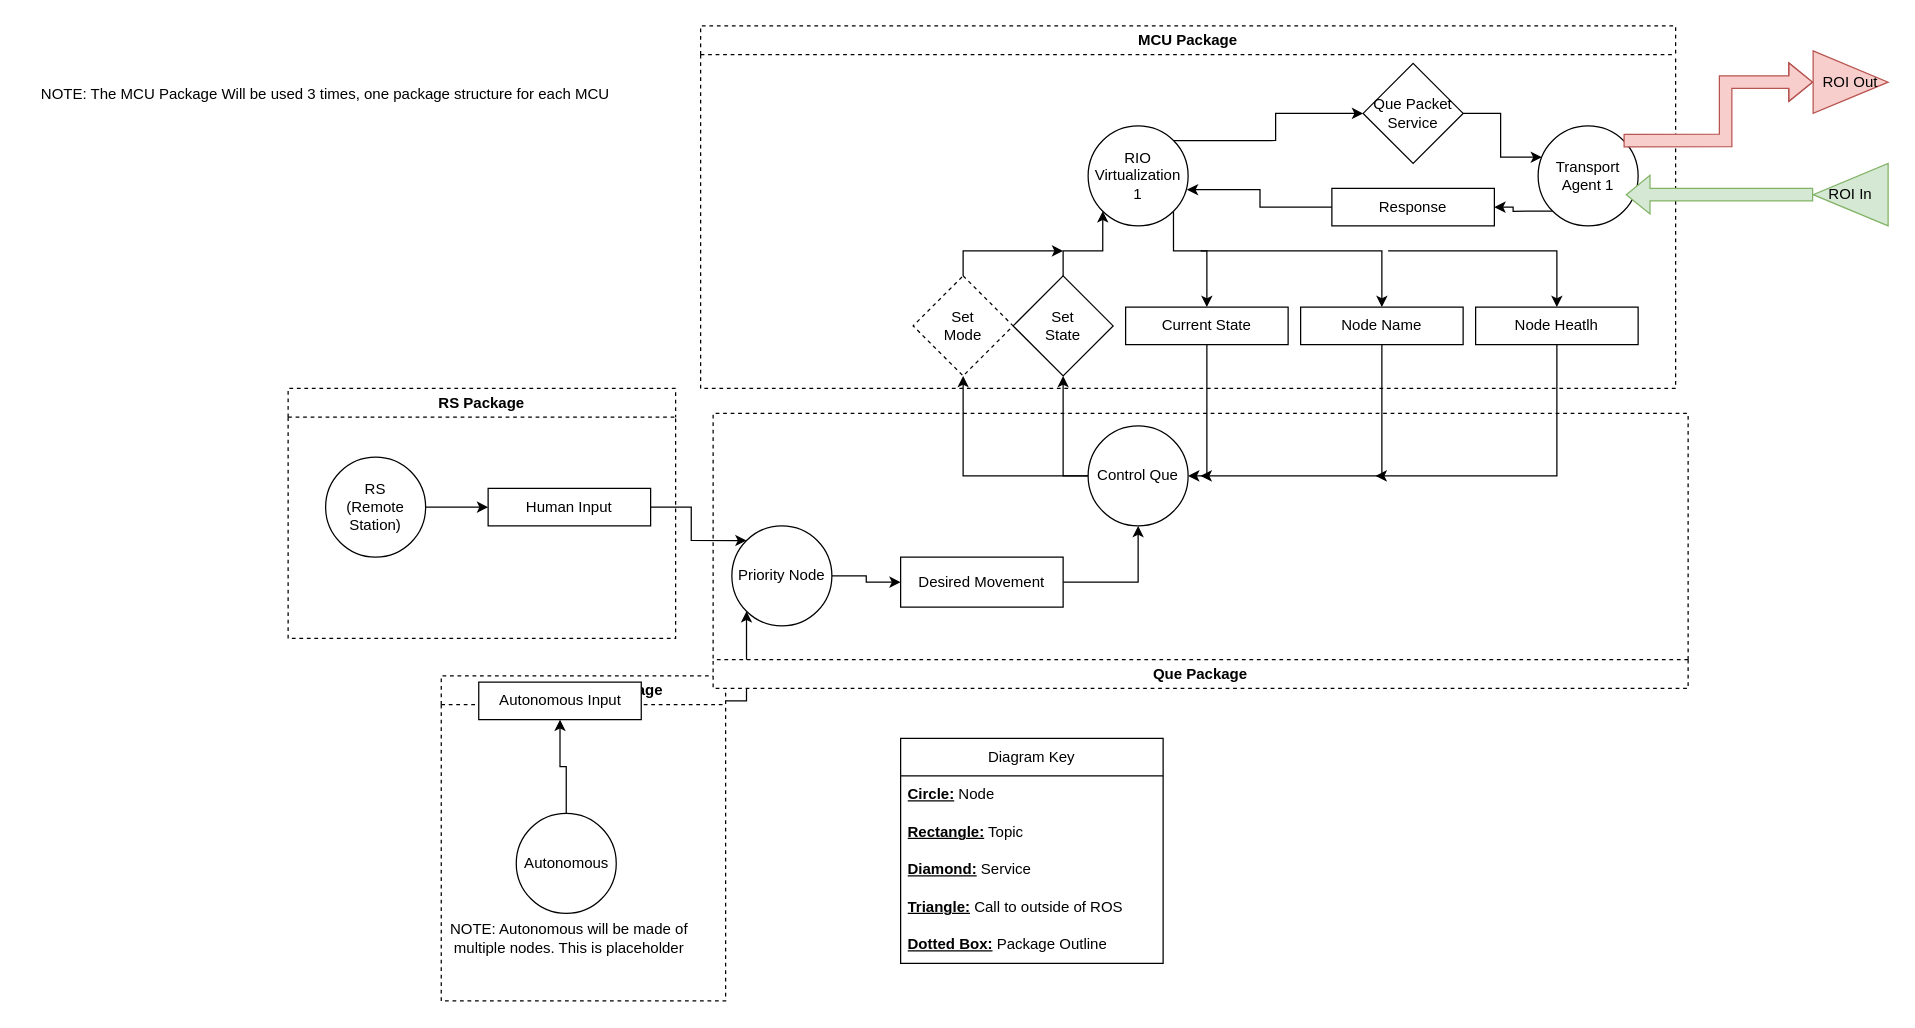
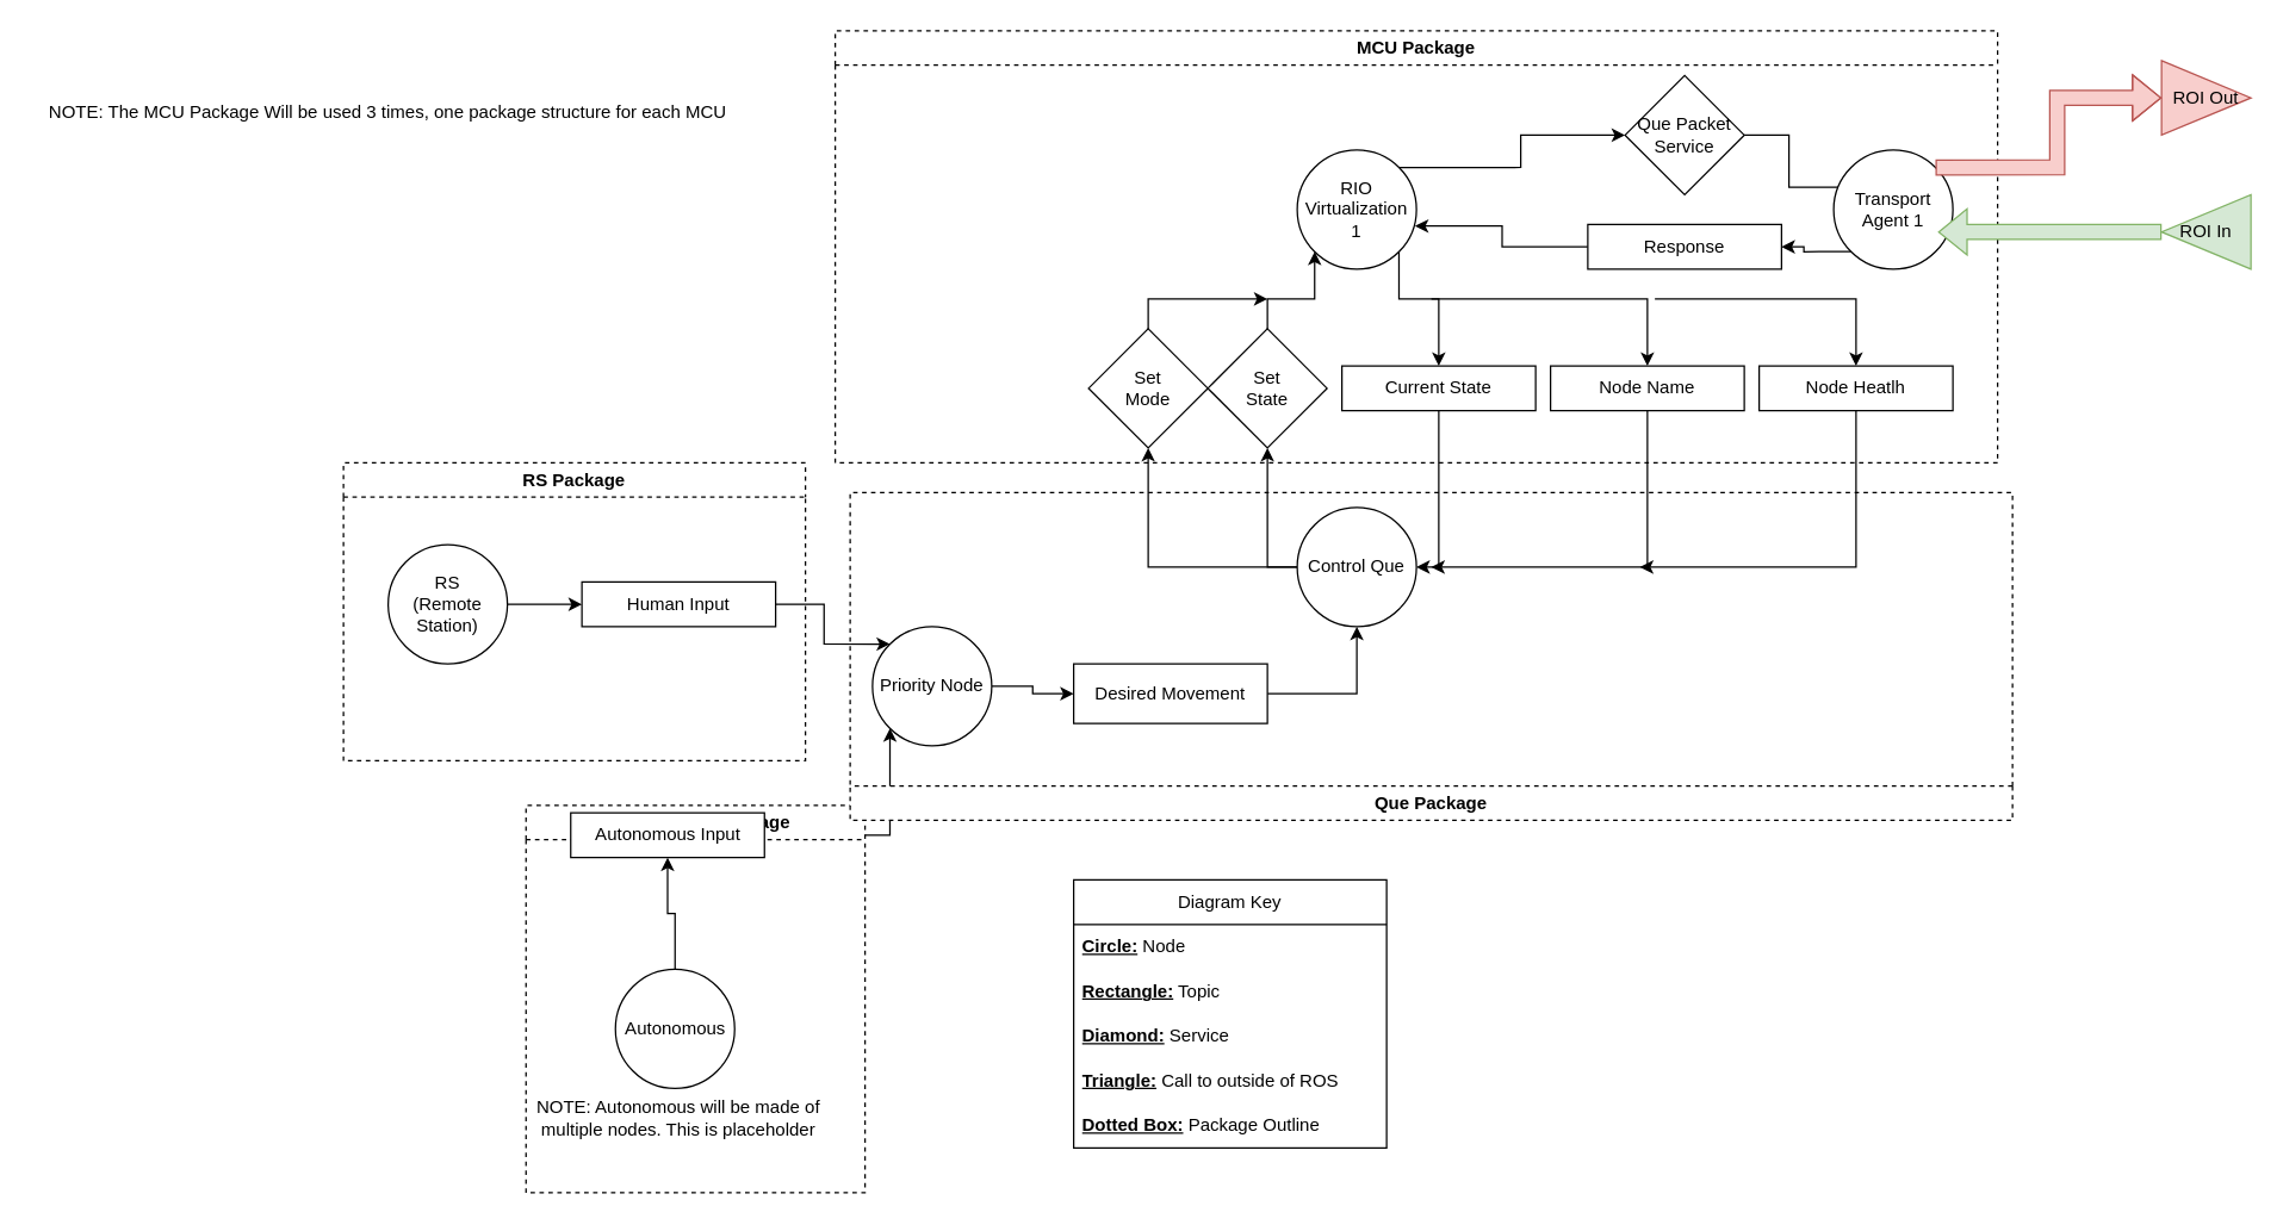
  <mxCell id="0" />
  <mxCell id="1" parent="0" />
  <mxCell id="2" value="" style="edgeStyle=orthogonalEdgeStyle;rounded=0;orthogonalLoop=1;jettySize=auto;html=1;" edge="1" parent="1" source="3" target="5"><mxGeometry relative="1" as="geometry" /></mxCell>
  <mxCell id="3" value="&lt;div&gt;RS&lt;/div&gt;&lt;div&gt;(Remote Station)&lt;br&gt;&lt;/div&gt;" style="ellipse;whiteSpace=wrap;html=1;aspect=fixed;" vertex="1" parent="1"><mxGeometry x="260" y="365" width="80" height="80" as="geometry" /></mxCell>
  <mxCell id="4" style="edgeStyle=orthogonalEdgeStyle;rounded=0;orthogonalLoop=1;jettySize=auto;html=1;exitX=1;exitY=0.5;exitDx=0;exitDy=0;entryX=0;entryY=0;entryDx=0;entryDy=0;" edge="1" parent="1" source="5" target="13"><mxGeometry relative="1" as="geometry" /></mxCell>
  <mxCell id="5" value="Human Input" style="rounded=0;whiteSpace=wrap;html=1;" vertex="1" parent="1"><mxGeometry x="390" y="390" width="130" height="30" as="geometry" /></mxCell>
  <mxCell id="6" style="edgeStyle=orthogonalEdgeStyle;rounded=0;orthogonalLoop=1;jettySize=auto;html=1;exitX=1;exitY=0.5;exitDx=0;exitDy=0;entryX=0;entryY=1;entryDx=0;entryDy=0;" edge="1" parent="1" source="8" target="13"><mxGeometry relative="1" as="geometry" /></mxCell>
  <mxCell id="7" value="Autonomous Package" style="swimlane;whiteSpace=wrap;html=1;dashed=1;" vertex="1" parent="1"><mxGeometry x="352.5" y="540" width="227.5" height="260" as="geometry" /></mxCell>
  <mxCell id="8" value="Autonomous Input" style="rounded=0;whiteSpace=wrap;html=1;" vertex="1" parent="7"><mxGeometry x="30" y="5" width="130" height="30" as="geometry" /></mxCell>
  <mxCell id="9" style="edgeStyle=orthogonalEdgeStyle;rounded=0;orthogonalLoop=1;jettySize=auto;html=1;entryX=0.5;entryY=1;entryDx=0;entryDy=0;" edge="1" parent="7" source="10" target="8"><mxGeometry relative="1" as="geometry" /></mxCell>
  <mxCell id="10" value="Autonomous" style="ellipse;whiteSpace=wrap;html=1;aspect=fixed;" vertex="1" parent="7"><mxGeometry x="60" y="110" width="80" height="80" as="geometry" /></mxCell>
  <mxCell id="11" value="NOTE: Autonomous will be made of multiple nodes. This is placeholder" style="text;html=1;align=center;verticalAlign=middle;whiteSpace=wrap;rounded=0;" vertex="1" parent="7"><mxGeometry x="2.5" y="190" width="200" height="40" as="geometry" /></mxCell>
  <mxCell id="12" style="edgeStyle=orthogonalEdgeStyle;rounded=0;orthogonalLoop=1;jettySize=auto;html=1;exitX=1;exitY=0.5;exitDx=0;exitDy=0;entryX=0;entryY=0.5;entryDx=0;entryDy=0;" edge="1" parent="1" source="13" target="19"><mxGeometry relative="1" as="geometry" /></mxCell>
  <mxCell id="13" value="Priority Node" style="ellipse;whiteSpace=wrap;html=1;aspect=fixed;" vertex="1" parent="1"><mxGeometry x="585" y="420" width="80" height="80" as="geometry" /></mxCell>
  <mxCell id="14" style="edgeStyle=orthogonalEdgeStyle;rounded=0;orthogonalLoop=1;jettySize=auto;html=1;exitX=0;exitY=0.5;exitDx=0;exitDy=0;entryX=0.5;entryY=1;entryDx=0;entryDy=0;" edge="1" parent="1" source="17" target="24"><mxGeometry relative="1" as="geometry" /></mxCell>
  <mxCell id="15" style="edgeStyle=orthogonalEdgeStyle;rounded=0;orthogonalLoop=1;jettySize=auto;html=1;exitX=0.5;exitY=1;exitDx=0;exitDy=0;entryX=1;entryY=0.5;entryDx=0;entryDy=0;" edge="1" parent="1" source="25" target="17"><mxGeometry relative="1" as="geometry"><Array as="points"><mxPoint x="965" y="380" /></Array></mxGeometry></mxCell>
  <mxCell id="16" style="edgeStyle=orthogonalEdgeStyle;rounded=0;orthogonalLoop=1;jettySize=auto;html=1;entryX=0.5;entryY=1;entryDx=0;entryDy=0;" edge="1" parent="1" source="17" target="35"><mxGeometry relative="1" as="geometry" /></mxCell>
  <mxCell id="17" value="Control Que" style="ellipse;whiteSpace=wrap;html=1;aspect=fixed;" vertex="1" parent="1"><mxGeometry x="870" y="340" width="80" height="80" as="geometry" /></mxCell>
  <mxCell id="18" style="edgeStyle=orthogonalEdgeStyle;rounded=0;orthogonalLoop=1;jettySize=auto;html=1;exitX=1;exitY=0.5;exitDx=0;exitDy=0;entryX=0.5;entryY=1;entryDx=0;entryDy=0;" edge="1" parent="1" source="19" target="17"><mxGeometry relative="1" as="geometry" /></mxCell>
  <mxCell id="19" value="Desired Movement" style="rounded=0;whiteSpace=wrap;html=1;" vertex="1" parent="1"><mxGeometry x="720" y="445" width="130" height="40" as="geometry" /></mxCell>
  <mxCell id="20" style="edgeStyle=orthogonalEdgeStyle;rounded=0;orthogonalLoop=1;jettySize=auto;html=1;exitX=1;exitY=1;exitDx=0;exitDy=0;entryX=0.5;entryY=0;entryDx=0;entryDy=0;" edge="1" parent="1" source="22" target="25"><mxGeometry relative="1" as="geometry"><Array as="points"><mxPoint x="938" y="200" /><mxPoint x="965" y="200" /></Array></mxGeometry></mxCell>
  <mxCell id="21" style="edgeStyle=orthogonalEdgeStyle;rounded=0;orthogonalLoop=1;jettySize=auto;html=1;exitX=1;exitY=0;exitDx=0;exitDy=0;entryX=0;entryY=0.5;entryDx=0;entryDy=0;" edge="1" parent="1" source="22" target="50"><mxGeometry relative="1" as="geometry" /></mxCell>
  <mxCell id="22" value="&lt;div&gt;RIO Virtualization 1&lt;/div&gt;" style="ellipse;whiteSpace=wrap;html=1;aspect=fixed;" vertex="1" parent="1"><mxGeometry x="870" y="100" width="80" height="80" as="geometry" /></mxCell>
  <mxCell id="23" style="edgeStyle=orthogonalEdgeStyle;rounded=0;orthogonalLoop=1;jettySize=auto;html=1;exitX=0.5;exitY=0;exitDx=0;exitDy=0;entryX=0;entryY=1;entryDx=0;entryDy=0;" edge="1" parent="1" source="24" target="22"><mxGeometry relative="1" as="geometry" /></mxCell>
  <mxCell id="24" value="&lt;div&gt;Set&lt;/div&gt;&lt;div&gt;State&lt;/div&gt;" style="rhombus;whiteSpace=wrap;html=1;" vertex="1" parent="1"><mxGeometry x="810" y="220" width="80" height="80" as="geometry" /></mxCell>
  <mxCell id="25" value="&lt;div&gt;Current State&lt;/div&gt;" style="rounded=0;whiteSpace=wrap;html=1;" vertex="1" parent="1"><mxGeometry x="900" y="245" width="130" height="30" as="geometry" /></mxCell>
  <mxCell id="26" value="ROI Out" style="triangle;whiteSpace=wrap;html=1;fillColor=#f8cecc;strokeColor=#b85450;" vertex="1" parent="1"><mxGeometry x="1450" y="40" width="60" height="50" as="geometry" /></mxCell>
  <mxCell id="27" value="&lt;div&gt;ROI In&lt;/div&gt;" style="triangle;whiteSpace=wrap;html=1;fillColor=#d5e8d4;strokeColor=#82b366;direction=west;" vertex="1" parent="1"><mxGeometry x="1450" y="130" width="60" height="50" as="geometry" /></mxCell>
  <mxCell id="28" value="Diagram Key" style="swimlane;fontStyle=0;childLayout=stackLayout;horizontal=1;startSize=30;horizontalStack=0;resizeParent=1;resizeParentMax=0;resizeLast=0;collapsible=1;marginBottom=0;whiteSpace=wrap;html=1;" vertex="1" parent="1"><mxGeometry x="720" y="590" width="210" height="180" as="geometry" /></mxCell>
  <mxCell id="29" value="&lt;div&gt;&lt;b&gt;&lt;u&gt;Circle:&lt;/u&gt;&lt;/b&gt; Node&lt;/div&gt;" style="text;strokeColor=none;fillColor=none;align=left;verticalAlign=middle;spacingLeft=4;spacingRight=4;overflow=hidden;points=[[0,0.5],[1,0.5]];portConstraint=eastwest;rotatable=0;whiteSpace=wrap;html=1;" vertex="1" parent="28"><mxGeometry y="30" width="210" height="30" as="geometry" /></mxCell>
  <mxCell id="30" value="&lt;b&gt;&lt;u&gt;Rectangle:&lt;/u&gt;&lt;/b&gt; Topic" style="text;strokeColor=none;fillColor=none;align=left;verticalAlign=middle;spacingLeft=4;spacingRight=4;overflow=hidden;points=[[0,0.5],[1,0.5]];portConstraint=eastwest;rotatable=0;whiteSpace=wrap;html=1;" vertex="1" parent="28"><mxGeometry y="60" width="210" height="30" as="geometry" /></mxCell>
  <mxCell id="31" value="&lt;b&gt;&lt;u&gt;Diamond:&lt;/u&gt;&lt;/b&gt; Service" style="text;strokeColor=none;fillColor=none;align=left;verticalAlign=middle;spacingLeft=4;spacingRight=4;overflow=hidden;points=[[0,0.5],[1,0.5]];portConstraint=eastwest;rotatable=0;whiteSpace=wrap;html=1;" vertex="1" parent="28"><mxGeometry y="90" width="210" height="30" as="geometry" /></mxCell>
  <mxCell id="32" value="&lt;b&gt;&lt;u&gt;Triangle:&lt;/u&gt;&lt;/b&gt; Call to outside of ROS" style="text;strokeColor=none;fillColor=none;align=left;verticalAlign=middle;spacingLeft=4;spacingRight=4;overflow=hidden;points=[[0,0.5],[1,0.5]];portConstraint=eastwest;rotatable=0;whiteSpace=wrap;html=1;" vertex="1" parent="28"><mxGeometry y="120" width="210" height="30" as="geometry" /></mxCell>
  <mxCell id="33" value="&lt;b&gt;&lt;u&gt;Dotted Box:&lt;/u&gt;&lt;/b&gt; Package Outline" style="text;strokeColor=none;fillColor=none;align=left;verticalAlign=middle;spacingLeft=4;spacingRight=4;overflow=hidden;points=[[0,0.5],[1,0.5]];portConstraint=eastwest;rotatable=0;whiteSpace=wrap;html=1;" vertex="1" parent="28"><mxGeometry y="150" width="210" height="30" as="geometry" /></mxCell>
  <mxCell id="34" style="edgeStyle=orthogonalEdgeStyle;rounded=0;orthogonalLoop=1;jettySize=auto;html=1;" edge="1" parent="1" source="35"><mxGeometry relative="1" as="geometry"><mxPoint x="850" y="200" as="targetPoint" /><Array as="points"><mxPoint x="770" y="200" /></Array></mxGeometry></mxCell>
- <mxCell id="35" value="&lt;div&gt;Set&lt;/div&gt;&lt;div&gt;Mode&lt;/div&gt;" style="rhombus;whiteSpace=wrap;html=1;dashed=1;" vertex="1" parent="1"><mxGeometry x="730" y="220" width="80" height="80" as="geometry" /></mxCell>
+ <mxCell id="35" value="&lt;div&gt;Set&lt;/div&gt;&lt;div&gt;Mode&lt;/div&gt;" style="rhombus;whiteSpace=wrap;html=1;" vertex="1" parent="1"><mxGeometry x="730" y="220" width="80" height="80" as="geometry" /></mxCell>
  <mxCell id="36" style="edgeStyle=orthogonalEdgeStyle;rounded=0;orthogonalLoop=1;jettySize=auto;html=1;" edge="1" parent="1" source="38"><mxGeometry relative="1" as="geometry"><mxPoint x="960" y="380" as="targetPoint" /><Array as="points"><mxPoint x="1105" y="380" /></Array></mxGeometry></mxCell>
  <mxCell id="37" style="edgeStyle=orthogonalEdgeStyle;rounded=0;orthogonalLoop=1;jettySize=auto;html=1;" edge="1" parent="1" target="38"><mxGeometry relative="1" as="geometry"><mxPoint x="960" y="200" as="sourcePoint" /><Array as="points"><mxPoint x="1105" y="200" /></Array></mxGeometry></mxCell>
  <mxCell id="38" value="&lt;div&gt;Node Name&lt;br&gt;&lt;/div&gt;" style="rounded=0;whiteSpace=wrap;html=1;" vertex="1" parent="1"><mxGeometry x="1040" y="245" width="130" height="30" as="geometry" /></mxCell>
  <mxCell id="39" style="edgeStyle=orthogonalEdgeStyle;rounded=0;orthogonalLoop=1;jettySize=auto;html=1;exitX=0.5;exitY=1;exitDx=0;exitDy=0;" edge="1" parent="1" source="41"><mxGeometry relative="1" as="geometry"><mxPoint x="1100" y="380" as="targetPoint" /><Array as="points"><mxPoint x="1245" y="380" /></Array></mxGeometry></mxCell>
  <mxCell id="40" style="edgeStyle=orthogonalEdgeStyle;rounded=0;orthogonalLoop=1;jettySize=auto;html=1;" edge="1" parent="1" target="41"><mxGeometry relative="1" as="geometry"><mxPoint x="1110" y="200" as="sourcePoint" /><Array as="points"><mxPoint x="1245" y="200" /></Array></mxGeometry></mxCell>
  <mxCell id="41" value="&lt;div&gt;Node Heatlh&lt;/div&gt;" style="rounded=0;whiteSpace=wrap;html=1;" vertex="1" parent="1"><mxGeometry x="1180" y="245" width="130" height="30" as="geometry" /></mxCell>
  <mxCell id="42" value="Que Package" style="swimlane;whiteSpace=wrap;html=1;direction=west;glass=0;fillColor=default;dashed=1;" vertex="1" parent="1"><mxGeometry x="570" y="330" width="780" height="220" as="geometry" /></mxCell>
  <mxCell id="43" value="RS Package" style="swimlane;whiteSpace=wrap;html=1;dashed=1;" vertex="1" parent="1"><mxGeometry x="230" y="310" width="310" height="200" as="geometry" /></mxCell>
  <mxCell id="44" value="NOTE: The MCU Package Will be used 3 times, one package structure for each MCU" style="text;html=1;align=center;verticalAlign=middle;whiteSpace=wrap;rounded=0;" vertex="1" parent="1"><mxGeometry x="20" y="60" width="480" height="30" as="geometry" /></mxCell>
  <mxCell id="45" style="edgeStyle=orthogonalEdgeStyle;rounded=0;orthogonalLoop=1;jettySize=auto;html=1;entryX=0.988;entryY=0.638;entryDx=0;entryDy=0;entryPerimeter=0;" edge="1" parent="1" source="49" target="22"><mxGeometry relative="1" as="geometry" /></mxCell>
  <mxCell id="46" value="&lt;div&gt;MCU Package&lt;/div&gt;" style="swimlane;whiteSpace=wrap;html=1;dashed=1;" vertex="1" parent="1"><mxGeometry x="560" y="20" width="780" height="290" as="geometry" /></mxCell>
  <mxCell id="47" style="edgeStyle=orthogonalEdgeStyle;rounded=0;orthogonalLoop=1;jettySize=auto;html=1;exitX=0;exitY=1;exitDx=0;exitDy=0;entryX=1;entryY=0.5;entryDx=0;entryDy=0;" edge="1" parent="46" source="48" target="49"><mxGeometry relative="1" as="geometry" /></mxCell>
  <mxCell id="48" value="Transport Agent 1" style="ellipse;whiteSpace=wrap;html=1;aspect=fixed;movable=1;resizable=1;rotatable=1;deletable=1;editable=1;locked=0;connectable=1;" vertex="1" parent="46"><mxGeometry x="670" y="80" width="80" height="80" as="geometry" /></mxCell>
  <mxCell id="49" value="Response" style="rounded=0;whiteSpace=wrap;html=1;movable=1;resizable=1;rotatable=1;deletable=1;editable=1;locked=0;connectable=1;" vertex="1" parent="46"><mxGeometry x="505" y="130" width="130" height="30" as="geometry" /></mxCell>
  <mxCell id="50" value="Que Packet Service" style="rhombus;whiteSpace=wrap;html=1;movable=1;resizable=1;rotatable=1;deletable=1;editable=1;locked=0;connectable=1;" vertex="1" parent="46"><mxGeometry x="530" y="30" width="80" height="80" as="geometry" /></mxCell>
- <mxCell id="51" style="edgeStyle=orthogonalEdgeStyle;rounded=0;orthogonalLoop=1;jettySize=auto;html=1;exitX=1;exitY=0.5;exitDx=0;exitDy=0;entryX=0.038;entryY=0.313;entryDx=0;entryDy=0;entryPerimeter=0;" edge="1" parent="46" source="50" target="48"><mxGeometry relative="1" as="geometry" /></mxCell>
+ <mxCell id="51" style="edgeStyle=orthogonalEdgeStyle;rounded=0;orthogonalLoop=1;jettySize=auto;html=1;exitX=1;exitY=0.5;exitDx=0;exitDy=0;entryX=0.038;entryY=0.313;entryDx=0;entryDy=0;entryPerimeter=0;endArrow=none;" edge="1" parent="46" source="50" target="48"><mxGeometry relative="1" as="geometry" /></mxCell>
  <mxCell id="52" style="edgeStyle=orthogonalEdgeStyle;rounded=0;orthogonalLoop=1;jettySize=auto;html=1;exitX=1;exitY=0;exitDx=0;exitDy=0;entryX=0;entryY=0.5;entryDx=0;entryDy=0;shape=flexArrow;fillColor=#f8cecc;strokeColor=#b85450;" edge="1" parent="1" source="48" target="26"><mxGeometry relative="1" as="geometry" /></mxCell>
  <mxCell id="53" style="edgeStyle=orthogonalEdgeStyle;rounded=0;orthogonalLoop=1;jettySize=auto;html=1;entryX=0.875;entryY=0.688;entryDx=0;entryDy=0;entryPerimeter=0;shape=flexArrow;fillColor=#d5e8d4;strokeColor=#82b366;" edge="1" parent="1" source="27" target="48"><mxGeometry relative="1" as="geometry" /></mxCell>
